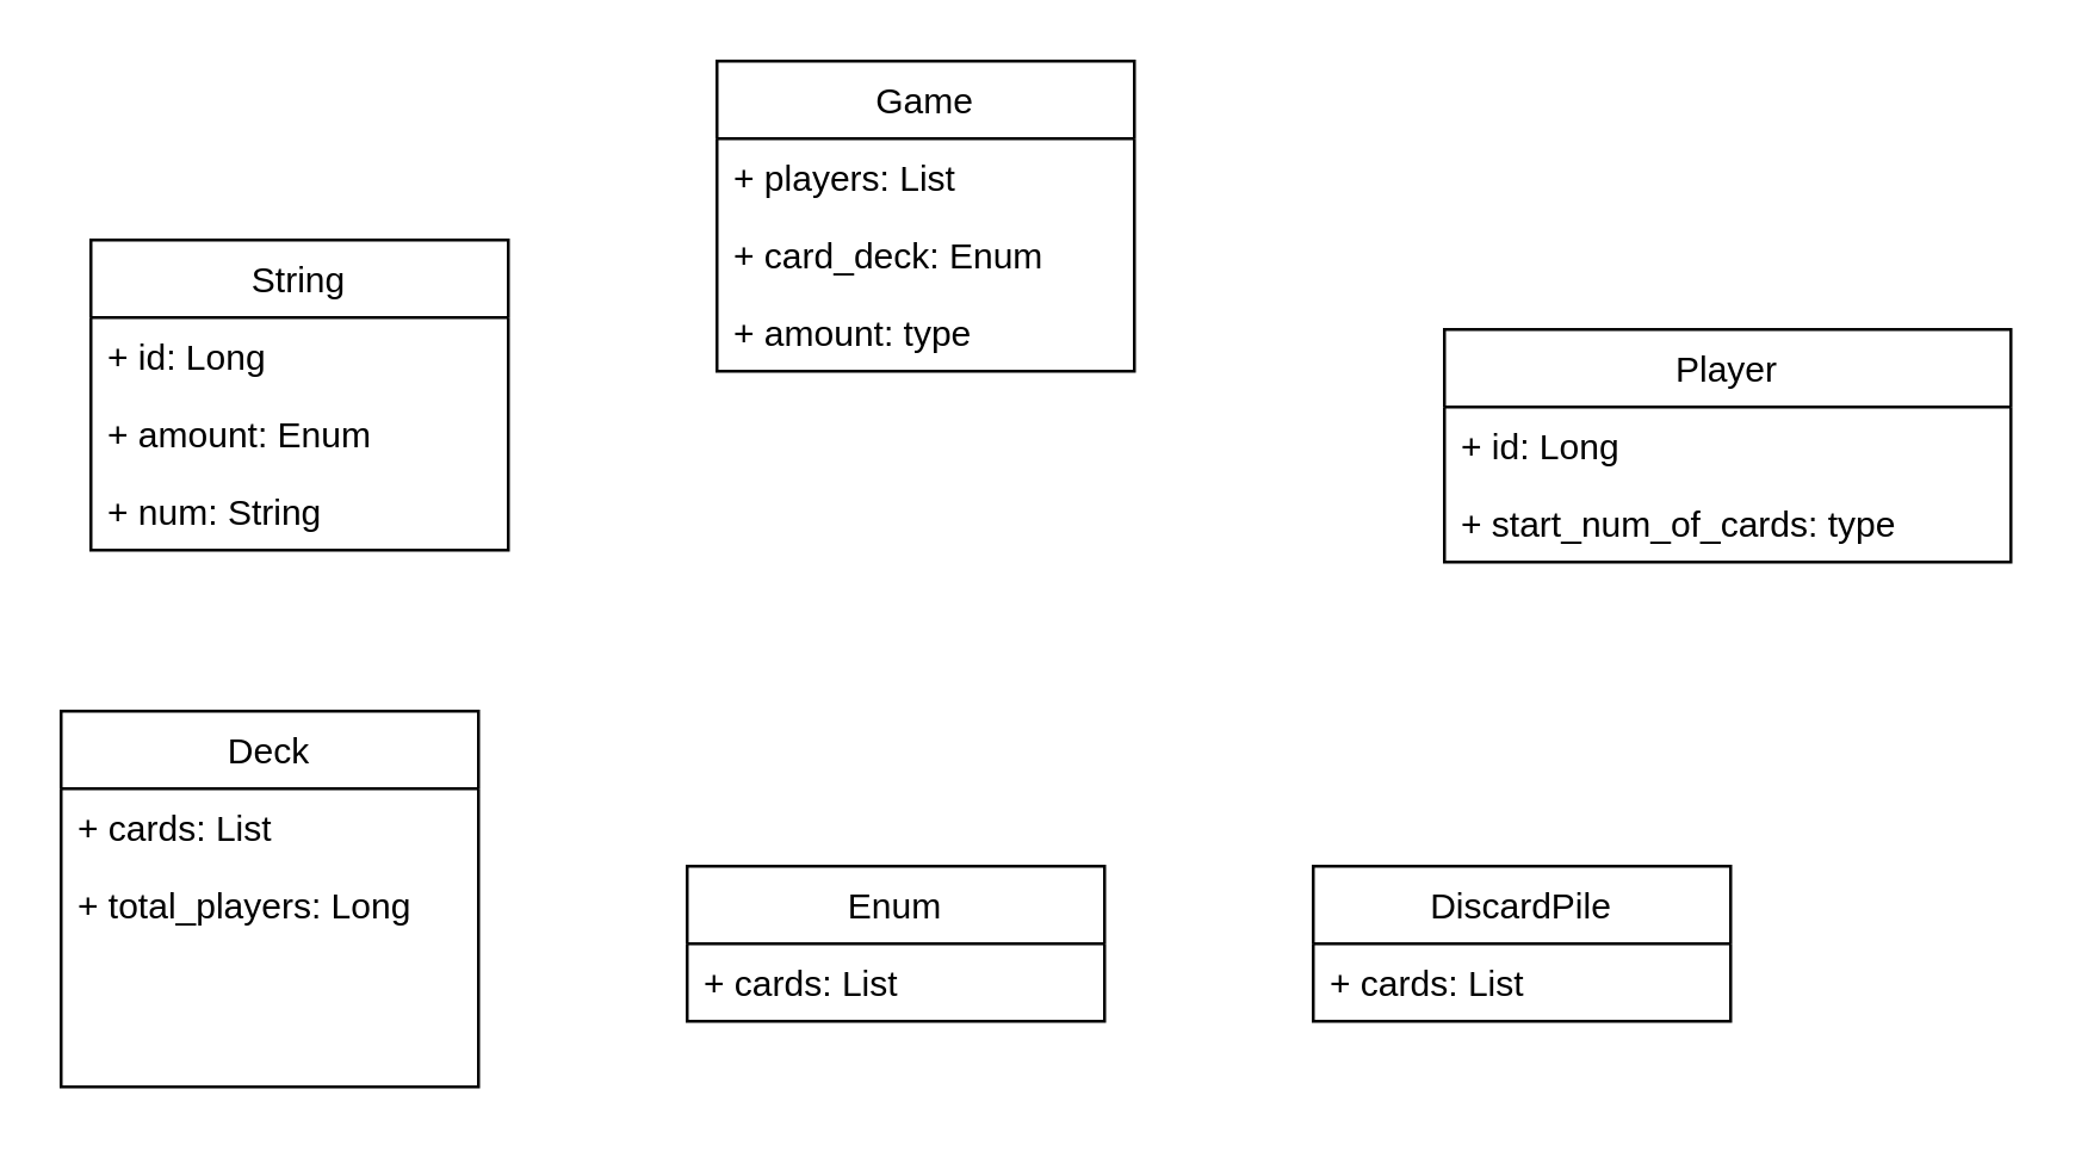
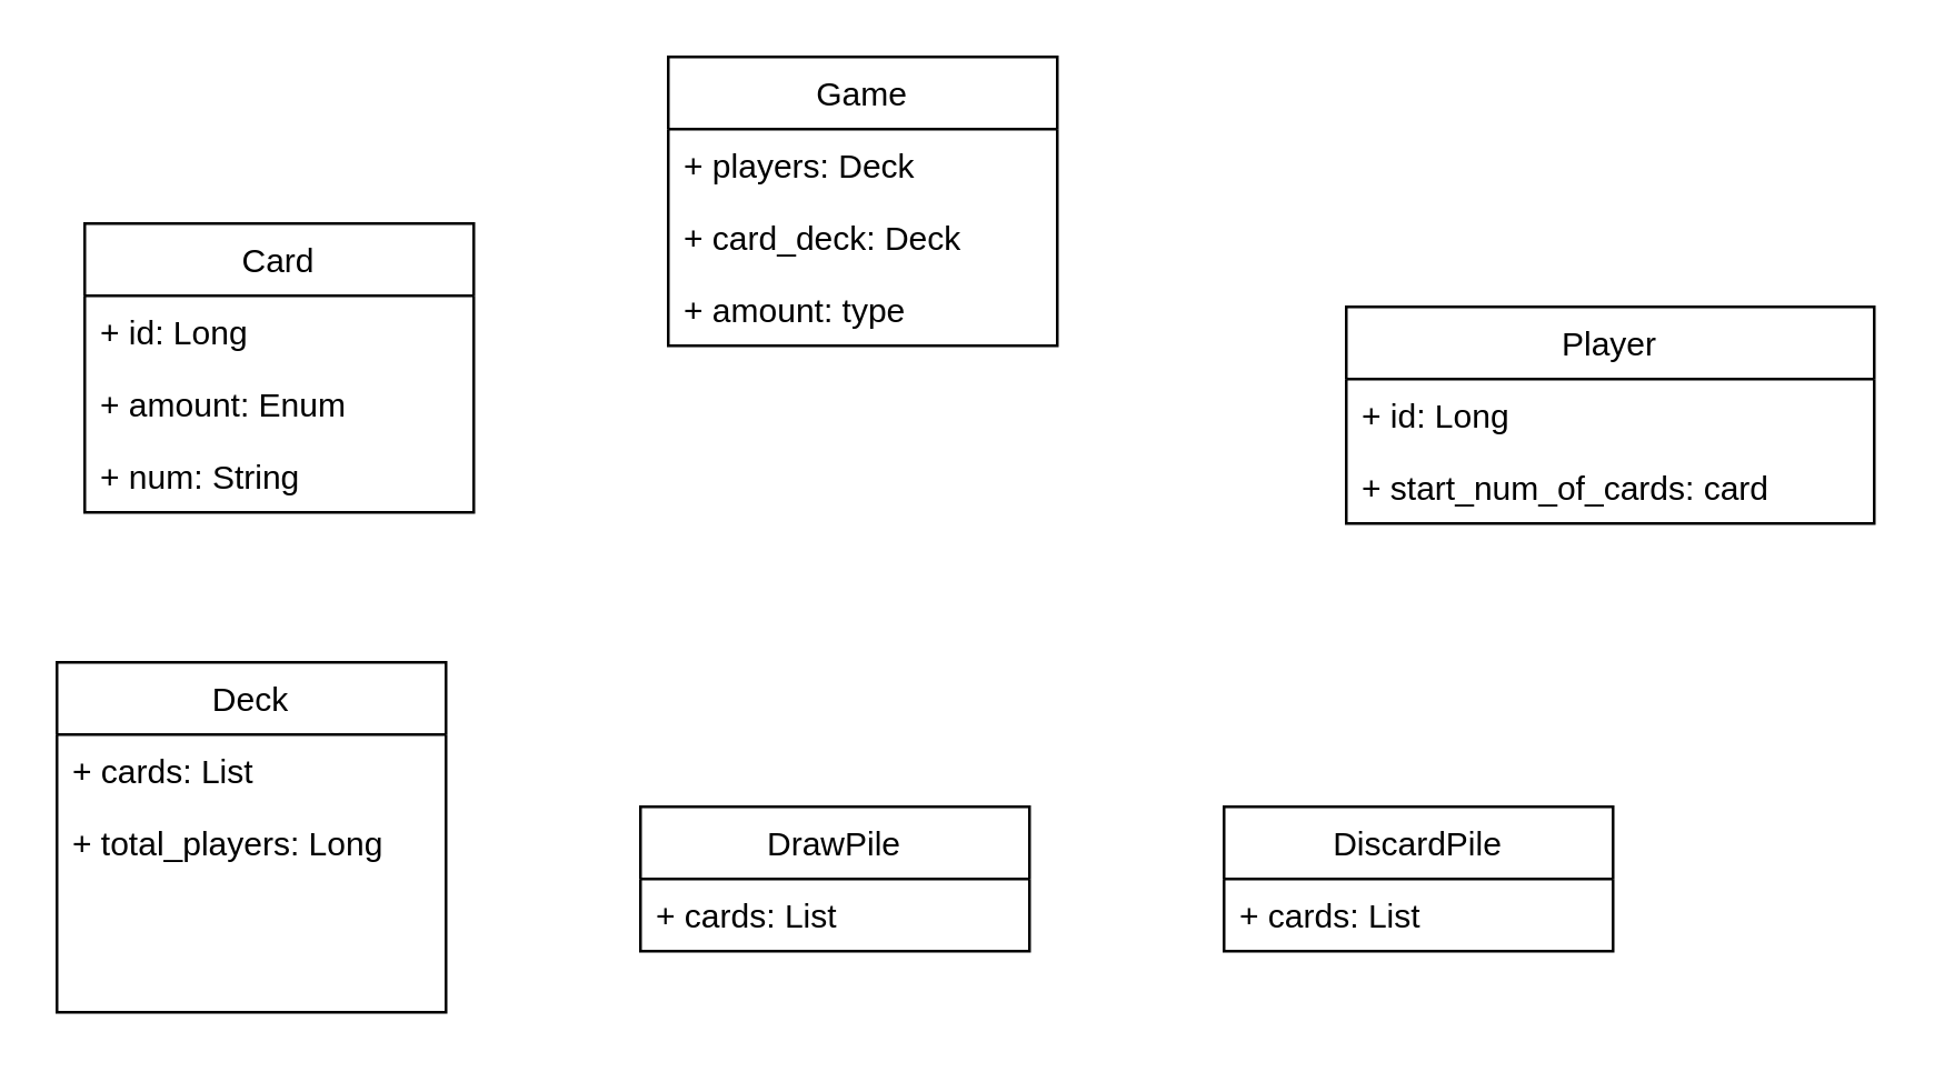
  <mxCell id="0" />
  <mxCell id="1" parent="0" />
- <mxCell id="2" value="String" style="swimlane;fontStyle=0;childLayout=stackLayout;horizontal=1;startSize=26;fillColor=none;horizontalStack=0;resizeParent=1;resizeParentMax=0;resizeLast=0;collapsible=1;marginBottom=0;" parent="1" vertex="1"><mxGeometry x="30" y="80" width="140" height="104" as="geometry" /></mxCell>
+ <mxCell id="2" value="Card" style="swimlane;fontStyle=0;childLayout=stackLayout;horizontal=1;startSize=26;fillColor=none;horizontalStack=0;resizeParent=1;resizeParentMax=0;resizeLast=0;collapsible=1;marginBottom=0;" parent="1" vertex="1"><mxGeometry x="30" y="80" width="140" height="104" as="geometry" /></mxCell>
  <mxCell id="3" value="+ id: Long" style="text;strokeColor=none;fillColor=none;align=left;verticalAlign=top;spacingLeft=4;spacingRight=4;overflow=hidden;rotatable=0;points=[[0,0.5],[1,0.5]];portConstraint=eastwest;" parent="2" vertex="1"><mxGeometry y="26" width="140" height="26" as="geometry" /></mxCell>
  <mxCell id="4" value="+ amount: Enum" style="text;strokeColor=none;fillColor=none;align=left;verticalAlign=top;spacingLeft=4;spacingRight=4;overflow=hidden;rotatable=0;points=[[0,0.5],[1,0.5]];portConstraint=eastwest;" parent="2" vertex="1"><mxGeometry y="52" width="140" height="26" as="geometry" /></mxCell>
  <mxCell id="5" value="+ num: String" style="text;strokeColor=none;fillColor=none;align=left;verticalAlign=top;spacingLeft=4;spacingRight=4;overflow=hidden;rotatable=0;points=[[0,0.5],[1,0.5]];portConstraint=eastwest;" parent="2" vertex="1"><mxGeometry y="78" width="140" height="26" as="geometry" /></mxCell>
  <mxCell id="6" value="Player" style="swimlane;fontStyle=0;childLayout=stackLayout;horizontal=1;startSize=26;fillColor=none;horizontalStack=0;resizeParent=1;resizeParentMax=0;resizeLast=0;collapsible=1;marginBottom=0;" parent="1" vertex="1"><mxGeometry x="484" y="110" width="190" height="78" as="geometry" /></mxCell>
  <mxCell id="7" value="+ id: Long" style="text;strokeColor=none;fillColor=none;align=left;verticalAlign=top;spacingLeft=4;spacingRight=4;overflow=hidden;rotatable=0;points=[[0,0.5],[1,0.5]];portConstraint=eastwest;" parent="6" vertex="1"><mxGeometry y="26" width="190" height="26" as="geometry" /></mxCell>
- <mxCell id="8" value="+ start_num_of_cards: type" style="text;strokeColor=none;fillColor=none;align=left;verticalAlign=top;spacingLeft=4;spacingRight=4;overflow=hidden;rotatable=0;points=[[0,0.5],[1,0.5]];portConstraint=eastwest;" parent="6" vertex="1"><mxGeometry y="52" width="190" height="26" as="geometry" /></mxCell>
+ <mxCell id="8" value="+ start_num_of_cards: card" style="text;strokeColor=none;fillColor=none;align=left;verticalAlign=top;spacingLeft=4;spacingRight=4;overflow=hidden;rotatable=0;points=[[0,0.5],[1,0.5]];portConstraint=eastwest;" parent="6" vertex="1"><mxGeometry y="52" width="190" height="26" as="geometry" /></mxCell>
  <mxCell id="9" value="Deck" style="swimlane;fontStyle=0;childLayout=stackLayout;horizontal=1;startSize=26;fillColor=none;horizontalStack=0;resizeParent=1;resizeParentMax=0;resizeLast=0;collapsible=1;marginBottom=0;" parent="1" vertex="1"><mxGeometry x="20" y="238" width="140" height="126" as="geometry" /></mxCell>
  <mxCell id="10" value="+ cards: List" style="text;strokeColor=none;fillColor=none;align=left;verticalAlign=top;spacingLeft=4;spacingRight=4;overflow=hidden;rotatable=0;points=[[0,0.5],[1,0.5]];portConstraint=eastwest;" parent="9" vertex="1"><mxGeometry y="26" width="140" height="26" as="geometry" /></mxCell>
  <mxCell id="11" value="+ total_players: Long" style="text;strokeColor=none;fillColor=none;align=left;verticalAlign=top;spacingLeft=4;spacingRight=4;overflow=hidden;rotatable=0;points=[[0,0.5],[1,0.5]];portConstraint=eastwest;" parent="9" vertex="1"><mxGeometry y="52" width="140" height="74" as="geometry" /></mxCell>
- <mxCell id="12" value="Enum" style="swimlane;fontStyle=0;childLayout=stackLayout;horizontal=1;startSize=26;fillColor=none;horizontalStack=0;resizeParent=1;resizeParentMax=0;resizeLast=0;collapsible=1;marginBottom=0;" parent="1" vertex="1"><mxGeometry x="230" y="290" width="140" height="52" as="geometry" /></mxCell>
+ <mxCell id="12" value="DrawPile" style="swimlane;fontStyle=0;childLayout=stackLayout;horizontal=1;startSize=26;fillColor=none;horizontalStack=0;resizeParent=1;resizeParentMax=0;resizeLast=0;collapsible=1;marginBottom=0;" parent="1" vertex="1"><mxGeometry x="230" y="290" width="140" height="52" as="geometry" /></mxCell>
  <mxCell id="13" value="+ cards: List" style="text;strokeColor=none;fillColor=none;align=left;verticalAlign=top;spacingLeft=4;spacingRight=4;overflow=hidden;rotatable=0;points=[[0,0.5],[1,0.5]];portConstraint=eastwest;" parent="12" vertex="1"><mxGeometry y="26" width="140" height="26" as="geometry" /></mxCell>
  <mxCell id="14" value="DiscardPile" style="swimlane;fontStyle=0;childLayout=stackLayout;horizontal=1;startSize=26;fillColor=none;horizontalStack=0;resizeParent=1;resizeParentMax=0;resizeLast=0;collapsible=1;marginBottom=0;" parent="1" vertex="1"><mxGeometry x="440" y="290" width="140" height="52" as="geometry" /></mxCell>
  <mxCell id="15" value="+ cards: List" style="text;strokeColor=none;fillColor=none;align=left;verticalAlign=top;spacingLeft=4;spacingRight=4;overflow=hidden;rotatable=0;points=[[0,0.5],[1,0.5]];portConstraint=eastwest;" parent="14" vertex="1"><mxGeometry y="26" width="140" height="26" as="geometry" /></mxCell>
  <mxCell id="16" value="Game" style="swimlane;fontStyle=0;childLayout=stackLayout;horizontal=1;startSize=26;fillColor=none;horizontalStack=0;resizeParent=1;resizeParentMax=0;resizeLast=0;collapsible=1;marginBottom=0;" parent="1" vertex="1"><mxGeometry x="240" y="20" width="140" height="104" as="geometry" /></mxCell>
- <mxCell id="17" value="+ players: List" style="text;strokeColor=none;fillColor=none;align=left;verticalAlign=top;spacingLeft=4;spacingRight=4;overflow=hidden;rotatable=0;points=[[0,0.5],[1,0.5]];portConstraint=eastwest;" parent="16" vertex="1"><mxGeometry y="26" width="140" height="26" as="geometry" /></mxCell>
- <mxCell id="18" value="+ card_deck: Enum" style="text;strokeColor=none;fillColor=none;align=left;verticalAlign=top;spacingLeft=4;spacingRight=4;overflow=hidden;rotatable=0;points=[[0,0.5],[1,0.5]];portConstraint=eastwest;" parent="16" vertex="1"><mxGeometry y="52" width="140" height="26" as="geometry" /></mxCell>
+ <mxCell id="17" value="+ players: Deck" style="text;strokeColor=none;fillColor=none;align=left;verticalAlign=top;spacingLeft=4;spacingRight=4;overflow=hidden;rotatable=0;points=[[0,0.5],[1,0.5]];portConstraint=eastwest;" parent="16" vertex="1"><mxGeometry y="26" width="140" height="26" as="geometry" /></mxCell>
+ <mxCell id="18" value="+ card_deck: Deck" style="text;strokeColor=none;fillColor=none;align=left;verticalAlign=top;spacingLeft=4;spacingRight=4;overflow=hidden;rotatable=0;points=[[0,0.5],[1,0.5]];portConstraint=eastwest;" parent="16" vertex="1"><mxGeometry y="52" width="140" height="26" as="geometry" /></mxCell>
  <mxCell id="19" value="+ amount: type" style="text;strokeColor=none;fillColor=none;align=left;verticalAlign=top;spacingLeft=4;spacingRight=4;overflow=hidden;rotatable=0;points=[[0,0.5],[1,0.5]];portConstraint=eastwest;" parent="16" vertex="1"><mxGeometry y="78" width="140" height="26" as="geometry" /></mxCell>
